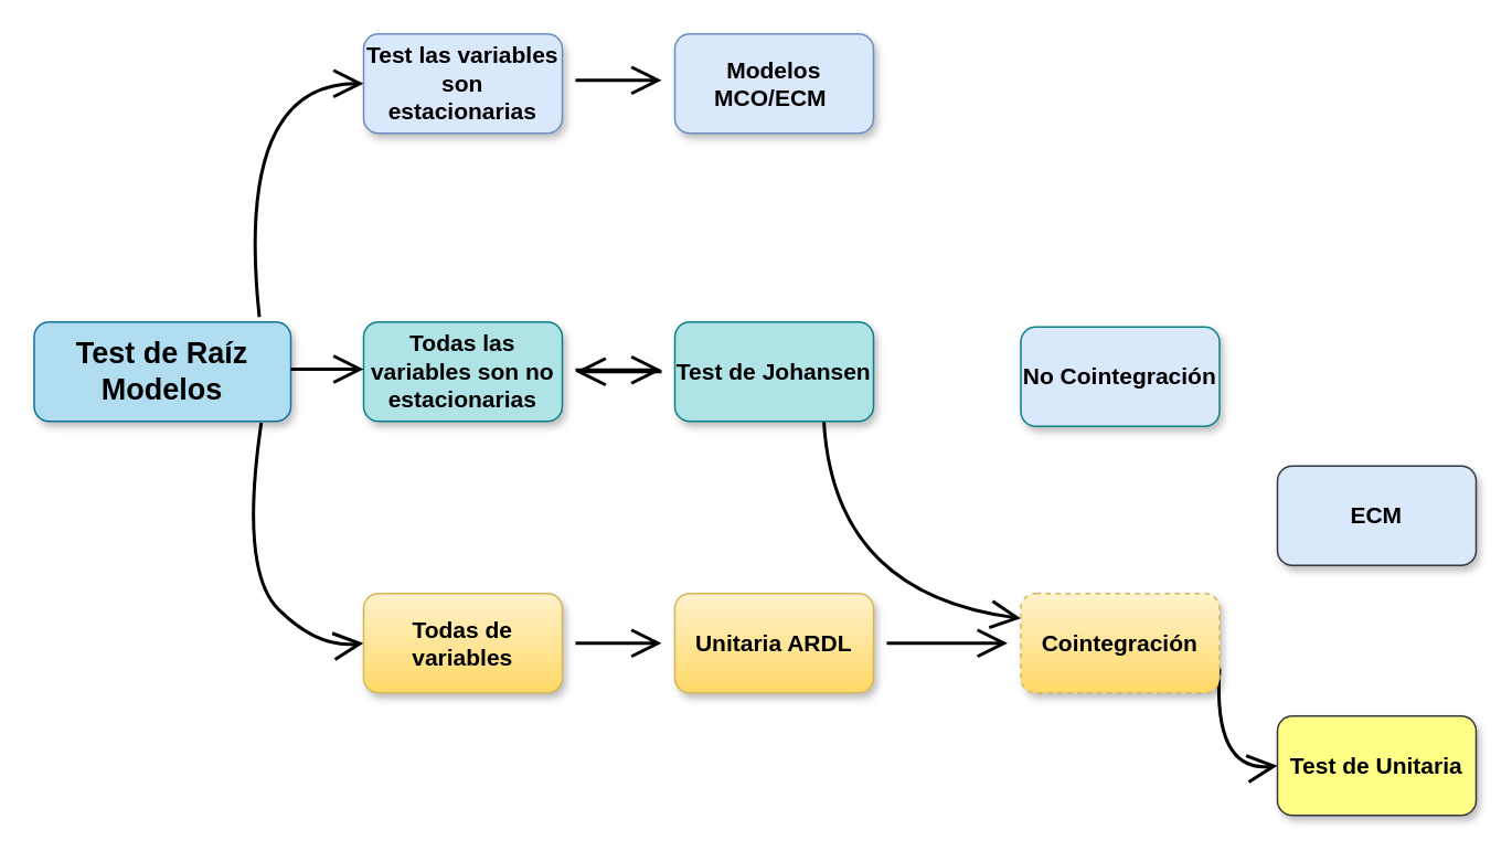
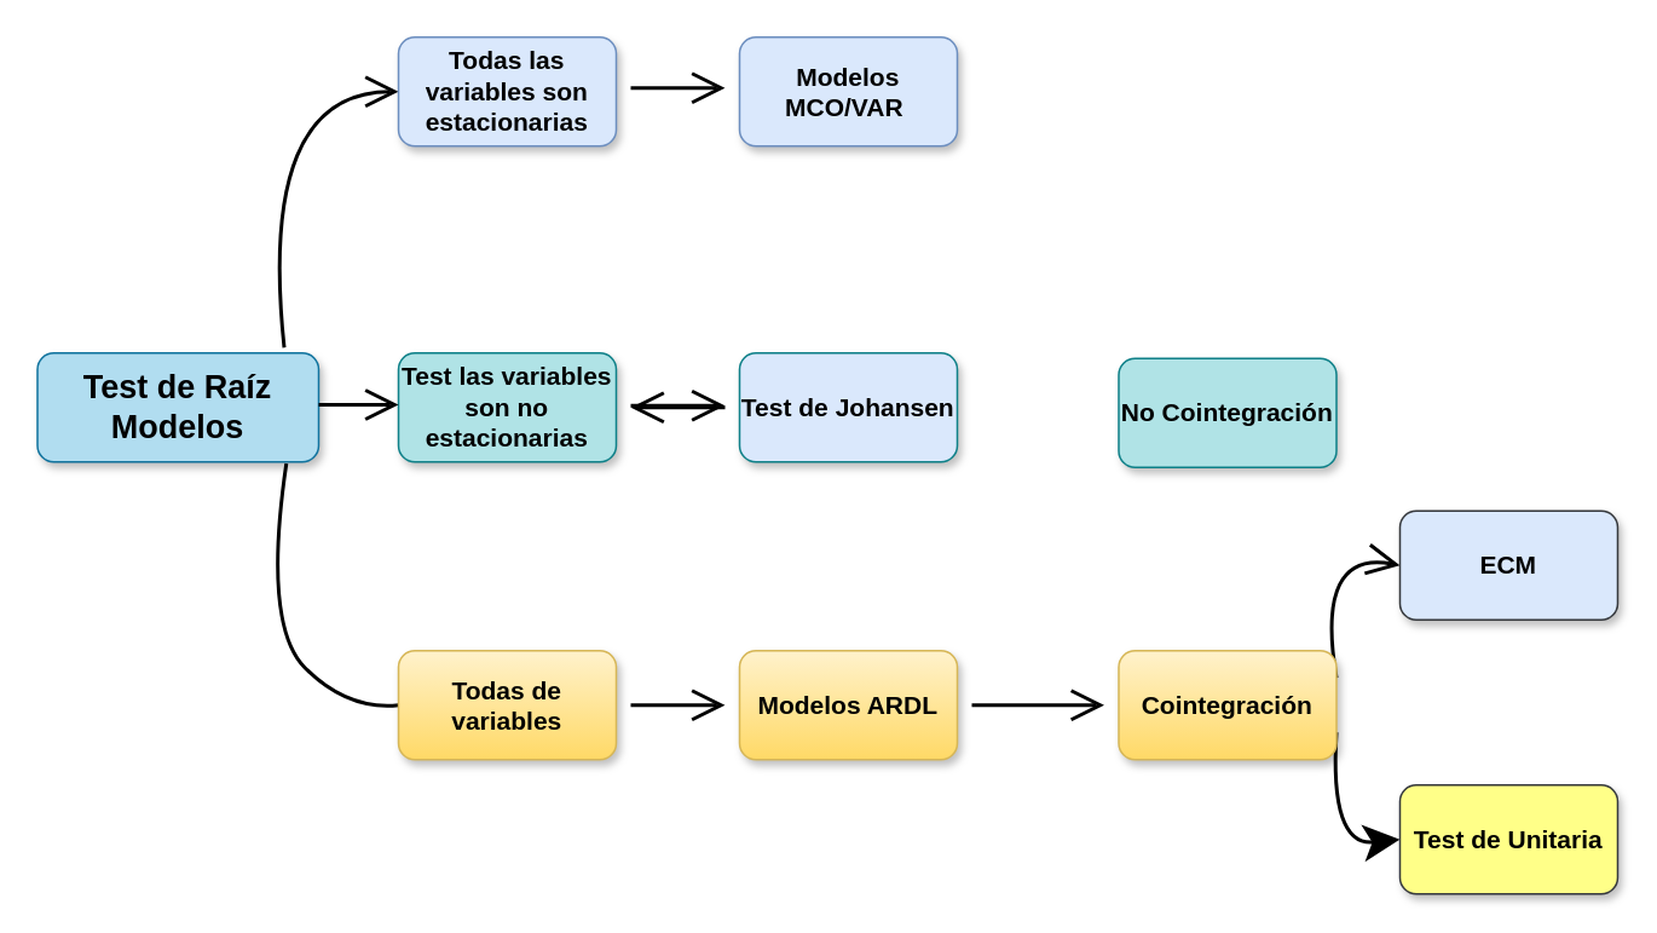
  <mxCell id="0" />
  <mxCell id="1" parent="0" />
  <mxCell id="2" style="edgeStyle=none;orthogonalLoop=1;jettySize=auto;html=1;fontSize=12;endArrow=open;startSize=14;endSize=14;sourcePerimeterSpacing=8;targetPerimeterSpacing=8;entryX=0;entryY=0.5;entryDx=0;entryDy=0;curved=1;strokeWidth=2;" parent="1" target="6" edge="1"><mxGeometry relative="1" as="geometry"><mxPoint x="156" y="191" as="sourcePoint" /><mxPoint x="187.062" y="150.694" as="targetPoint" /><Array as="points"><mxPoint x="141" y="50" /></Array></mxGeometry></mxCell>
- <mxCell id="3" style="edgeStyle=none;orthogonalLoop=1;jettySize=auto;html=1;exitX=0.115;exitY=-0.013;exitDx=0;exitDy=0;entryX=0;entryY=0.5;entryDx=0;entryDy=0;fontSize=12;endArrow=open;startSize=14;endSize=14;sourcePerimeterSpacing=8;targetPerimeterSpacing=8;strokeWidth=2;exitPerimeter=0;curved=1;" parent="1" source="4" target="8" edge="1"><mxGeometry relative="1" as="geometry"><Array as="points"><mxPoint x="144" y="344" /><mxPoint x="191" y="391" /></Array></mxGeometry></mxCell>
+ <mxCell id="3" style="edgeStyle=none;orthogonalLoop=1;jettySize=auto;html=1;exitX=0.115;exitY=-0.013;exitDx=0;exitDy=0;entryX=0;entryY=0.5;entryDx=0;entryDy=0;fontSize=12;endArrow=none;startSize=14;endSize=14;sourcePerimeterSpacing=8;targetPerimeterSpacing=8;strokeWidth=2;exitPerimeter=0;curved=1;" parent="1" source="4" target="8" edge="1"><mxGeometry relative="1" as="geometry"><Array as="points"><mxPoint x="144" y="344" /><mxPoint x="191" y="391" /></Array></mxGeometry></mxCell>
  <mxCell id="4" value="Test de Raíz Modelos" style="rounded=1;whiteSpace=wrap;html=1;fontSize=18;direction=west;fillColor=#b1ddf0;fontStyle=1;glass=0;shadow=1;sketch=0;strokeColor=#10739e;" parent="1" vertex="1"><mxGeometry x="20" y="194" width="155" height="60" as="geometry" /></mxCell>
- <mxCell id="5" value="Todas las variables son no estacionarias" style="whiteSpace=wrap;html=1;fontSize=14;rounded=1;fontStyle=1;fillColor=#b0e3e6;strokeColor=#0e8088;shadow=1;" parent="1" vertex="1"><mxGeometry x="219" y="194" width="120" height="60" as="geometry" /></mxCell>
- <mxCell id="6" value="Test las variables son estacionarias" style="whiteSpace=wrap;html=1;fontSize=14;rounded=1;strokeColor=#6c8ebf;fontStyle=1;shadow=1;fillColor=#dae8fc;" parent="1" vertex="1"><mxGeometry x="219" y="20" width="120" height="60" as="geometry" /></mxCell>
+ <mxCell id="5" value="Test las variables son no estacionarias" style="whiteSpace=wrap;html=1;fontSize=14;rounded=1;fontStyle=1;fillColor=#b0e3e6;strokeColor=#0e8088;shadow=1;" parent="1" vertex="1"><mxGeometry x="219" y="194" width="120" height="60" as="geometry" /></mxCell>
+ <mxCell id="6" value="Todas las variables son estacionarias" style="whiteSpace=wrap;html=1;fontSize=14;rounded=1;strokeColor=#6c8ebf;fontStyle=1;shadow=1;fillColor=#dae8fc;" parent="1" vertex="1"><mxGeometry x="219" y="20" width="120" height="60" as="geometry" /></mxCell>
  <mxCell id="7" value="" style="edgeStyle=none;curved=1;rounded=1;orthogonalLoop=1;jettySize=auto;html=1;fontSize=12;endArrow=open;startSize=14;endSize=14;sourcePerimeterSpacing=8;targetPerimeterSpacing=8;strokeWidth=2;" parent="1" source="8" target="14" edge="1"><mxGeometry relative="1" as="geometry" /></mxCell>
  <mxCell id="8" value="Todas de variables" style="whiteSpace=wrap;html=1;fontSize=14;rounded=1;fontStyle=1;fillColor=#fff2cc;strokeColor=#d6b656;shadow=1;gradientColor=#ffd966;" parent="1" vertex="1"><mxGeometry x="219" y="358" width="120" height="60" as="geometry" /></mxCell>
- <mxCell id="9" value="Modelos MCO/ECM&amp;nbsp;" style="whiteSpace=wrap;html=1;fontSize=14;rounded=1;fontStyle=1;fillColor=#dae8fc;strokeColor=#6c8ebf;shadow=1;" parent="1" vertex="1"><mxGeometry x="407" y="20" width="120" height="60" as="geometry" /></mxCell>
+ <mxCell id="9" value="Modelos MCO/VAR&amp;nbsp;" style="whiteSpace=wrap;html=1;fontSize=14;rounded=1;fontStyle=1;fillColor=#dae8fc;strokeColor=#6c8ebf;shadow=1;" parent="1" vertex="1"><mxGeometry x="407" y="20" width="120" height="60" as="geometry" /></mxCell>
  <mxCell id="10" value="" style="edgeStyle=none;curved=1;rounded=1;orthogonalLoop=1;jettySize=auto;html=1;fontSize=12;endArrow=open;startSize=14;endSize=14;sourcePerimeterSpacing=8;targetPerimeterSpacing=8;strokeWidth=2;" parent="1" source="12" target="5" edge="1"><mxGeometry relative="1" as="geometry" /></mxCell>
- <mxCell id="11" style="edgeStyle=none;curved=1;rounded=1;orthogonalLoop=1;jettySize=auto;html=1;exitX=0.75;exitY=1;exitDx=0;exitDy=0;entryX=0;entryY=0.25;entryDx=0;entryDy=0;fontSize=12;endArrow=open;startSize=14;endSize=14;sourcePerimeterSpacing=8;targetPerimeterSpacing=8;strokeWidth=2;" parent="1" source="12" target="17" edge="1"><mxGeometry relative="1" as="geometry"><Array as="points"><mxPoint x="503" y="358" /></Array></mxGeometry></mxCell>
- <mxCell id="12" value="Test de Johansen" style="whiteSpace=wrap;html=1;fontSize=14;rounded=1;fontStyle=1;fillColor=#b0e3e6;strokeColor=#0e8088;shadow=1;" parent="1" vertex="1"><mxGeometry x="407" y="194" width="120" height="60" as="geometry" /></mxCell>
+ <mxCell id="12" value="Test de Johansen" style="whiteSpace=wrap;html=1;fontSize=14;rounded=1;fontStyle=1;fillColor=#dae8fc;strokeColor=#0e8088;shadow=1;" parent="1" vertex="1"><mxGeometry x="407" y="194" width="120" height="60" as="geometry" /></mxCell>
  <mxCell id="13" value="" style="edgeStyle=none;curved=1;rounded=1;orthogonalLoop=1;jettySize=auto;html=1;fontSize=12;endArrow=open;startSize=14;endSize=14;sourcePerimeterSpacing=8;targetPerimeterSpacing=8;strokeWidth=2;" parent="1" source="14" target="17" edge="1"><mxGeometry relative="1" as="geometry" /></mxCell>
- <mxCell id="14" value="Unitaria ARDL" style="whiteSpace=wrap;html=1;fontSize=14;rounded=1;fontStyle=1;fillColor=#fff2cc;strokeColor=#d6b656;gradientColor=#ffd966;shadow=1;" parent="1" vertex="1"><mxGeometry x="407" y="358" width="120" height="60" as="geometry" /></mxCell>
- <mxCell id="16" style="edgeStyle=none;curved=1;rounded=1;orthogonalLoop=1;jettySize=auto;html=1;exitX=1;exitY=0.75;exitDx=0;exitDy=0;entryX=0;entryY=0.5;entryDx=0;entryDy=0;fontSize=12;endArrow=open;startSize=14;endSize=14;sourcePerimeterSpacing=8;targetPerimeterSpacing=8;strokeWidth=2;" parent="1" source="17" target="19" edge="1"><mxGeometry relative="1" as="geometry"><Array as="points"><mxPoint x="732" y="466" /></Array></mxGeometry></mxCell>
- <mxCell id="17" value="Cointegración" style="whiteSpace=wrap;html=1;fontSize=14;rounded=1;fontStyle=1;fillColor=#fff2cc;strokeColor=#d6b656;gradientColor=#ffd966;shadow=1;dashed=1;" parent="1" vertex="1"><mxGeometry x="616" y="358" width="120" height="60" as="geometry" /></mxCell>
- <mxCell id="18" value="No Cointegración" style="whiteSpace=wrap;html=1;fontSize=14;rounded=1;fontStyle=1;fillColor=#dae8fc;strokeColor=#0e8088;shadow=1;" parent="1" vertex="1"><mxGeometry x="616" y="197" width="120" height="60" as="geometry" /></mxCell>
+ <mxCell id="14" value="Modelos ARDL" style="whiteSpace=wrap;html=1;fontSize=14;rounded=1;fontStyle=1;fillColor=#fff2cc;strokeColor=#d6b656;gradientColor=#ffd966;shadow=1;" parent="1" vertex="1"><mxGeometry x="407" y="358" width="120" height="60" as="geometry" /></mxCell>
+ <mxCell id="15" style="edgeStyle=none;curved=1;rounded=1;orthogonalLoop=1;jettySize=auto;html=1;exitX=1;exitY=0.25;exitDx=0;exitDy=0;entryX=0;entryY=0.5;entryDx=0;entryDy=0;fontSize=12;endArrow=open;startSize=14;endSize=14;sourcePerimeterSpacing=8;targetPerimeterSpacing=8;strokeWidth=2;" parent="1" source="17" target="20" edge="1"><mxGeometry relative="1" as="geometry"><Array as="points"><mxPoint x="724" y="302" /></Array></mxGeometry></mxCell>
+ <mxCell id="16" style="edgeStyle=none;curved=1;rounded=1;orthogonalLoop=1;jettySize=auto;html=1;exitX=1;exitY=0.75;exitDx=0;exitDy=0;entryX=0;entryY=0.5;entryDx=0;entryDy=0;fontSize=12;endArrow=classic;startSize=14;endSize=14;sourcePerimeterSpacing=8;targetPerimeterSpacing=8;strokeWidth=2;" parent="1" source="17" target="19" edge="1"><mxGeometry relative="1" as="geometry"><Array as="points"><mxPoint x="732" y="466" /></Array></mxGeometry></mxCell>
+ <mxCell id="17" value="Cointegración" style="whiteSpace=wrap;html=1;fontSize=14;rounded=1;fontStyle=1;fillColor=#fff2cc;strokeColor=#d6b656;gradientColor=#ffd966;shadow=1;" parent="1" vertex="1"><mxGeometry x="616" y="358" width="120" height="60" as="geometry" /></mxCell>
+ <mxCell id="18" value="No Cointegración" style="whiteSpace=wrap;html=1;fontSize=14;rounded=1;fontStyle=1;fillColor=#b0e3e6;strokeColor=#0e8088;shadow=1;" parent="1" vertex="1"><mxGeometry x="616" y="197" width="120" height="60" as="geometry" /></mxCell>
  <mxCell id="19" value="Test de Unitaria" style="whiteSpace=wrap;html=1;fontSize=14;rounded=1;fontStyle=1;fillColor=#ffff88;strokeColor=#36393d;shadow=1;" parent="1" vertex="1"><mxGeometry x="771" y="432" width="120" height="60" as="geometry" /></mxCell>
  <mxCell id="20" value="ECM" style="whiteSpace=wrap;html=1;fontSize=14;rounded=1;fontStyle=1;fillColor=#dae8fc;strokeColor=#36393d;shadow=1;" parent="1" vertex="1"><mxGeometry x="771" y="281" width="120" height="60" as="geometry" /></mxCell>
  <mxCell id="21" value="" style="edgeStyle=none;curved=1;rounded=1;orthogonalLoop=1;jettySize=auto;html=1;fontSize=12;endArrow=open;startSize=14;endSize=14;sourcePerimeterSpacing=8;targetPerimeterSpacing=8;strokeWidth=2;" edge="1" parent="1"><mxGeometry relative="1" as="geometry"><mxPoint x="347" y="223" as="sourcePoint" /><mxPoint x="399" y="223" as="targetPoint" /><Array as="points" /></mxGeometry></mxCell>
  <mxCell id="22" value="" style="edgeStyle=none;curved=1;rounded=1;orthogonalLoop=1;jettySize=auto;html=1;fontSize=12;endArrow=open;startSize=14;endSize=14;sourcePerimeterSpacing=8;targetPerimeterSpacing=8;strokeWidth=2;" edge="1" parent="1"><mxGeometry relative="1" as="geometry"><mxPoint x="347" y="48" as="sourcePoint" /><mxPoint x="399" y="48" as="targetPoint" /><Array as="points" /></mxGeometry></mxCell>
  <mxCell id="23" value="" style="edgeStyle=none;curved=1;rounded=1;orthogonalLoop=1;jettySize=auto;html=1;fontSize=12;endArrow=open;startSize=14;endSize=14;sourcePerimeterSpacing=8;targetPerimeterSpacing=8;exitX=0;exitY=0.5;exitDx=0;exitDy=0;entryX=0;entryY=0.5;entryDx=0;entryDy=0;entryPerimeter=0;strokeWidth=2;" edge="1" parent="1"><mxGeometry relative="1" as="geometry"><mxPoint x="175" y="222.5" as="sourcePoint" /><mxPoint x="219" y="222.5" as="targetPoint" /><Array as="points" /></mxGeometry></mxCell>
